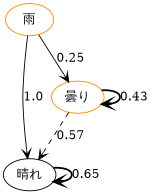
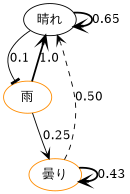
  digraph {
    node [color=darkorange]
    edge [arrowhead=vee style=solid]
    n1 [color=black label="晴れ"]
    n2 [label="雨"]
    n3 [label="曇り"]
    n1 -> n1 [label=0.65 style=bold]
-   n2 -> n1 [label=1.0]
+   n1 -> n2 [arrowhead=tee label=0.1]
+   n2 -> n1 [label=1.0 style=bold]
    n2 -> n3 [label=0.25]
-   n3 -> n1 [label=0.57 style=dashed]
+   n3 -> n1 [label=0.50 style=dashed]
    n3 -> n3 [label=0.43 style=bold]
  }
